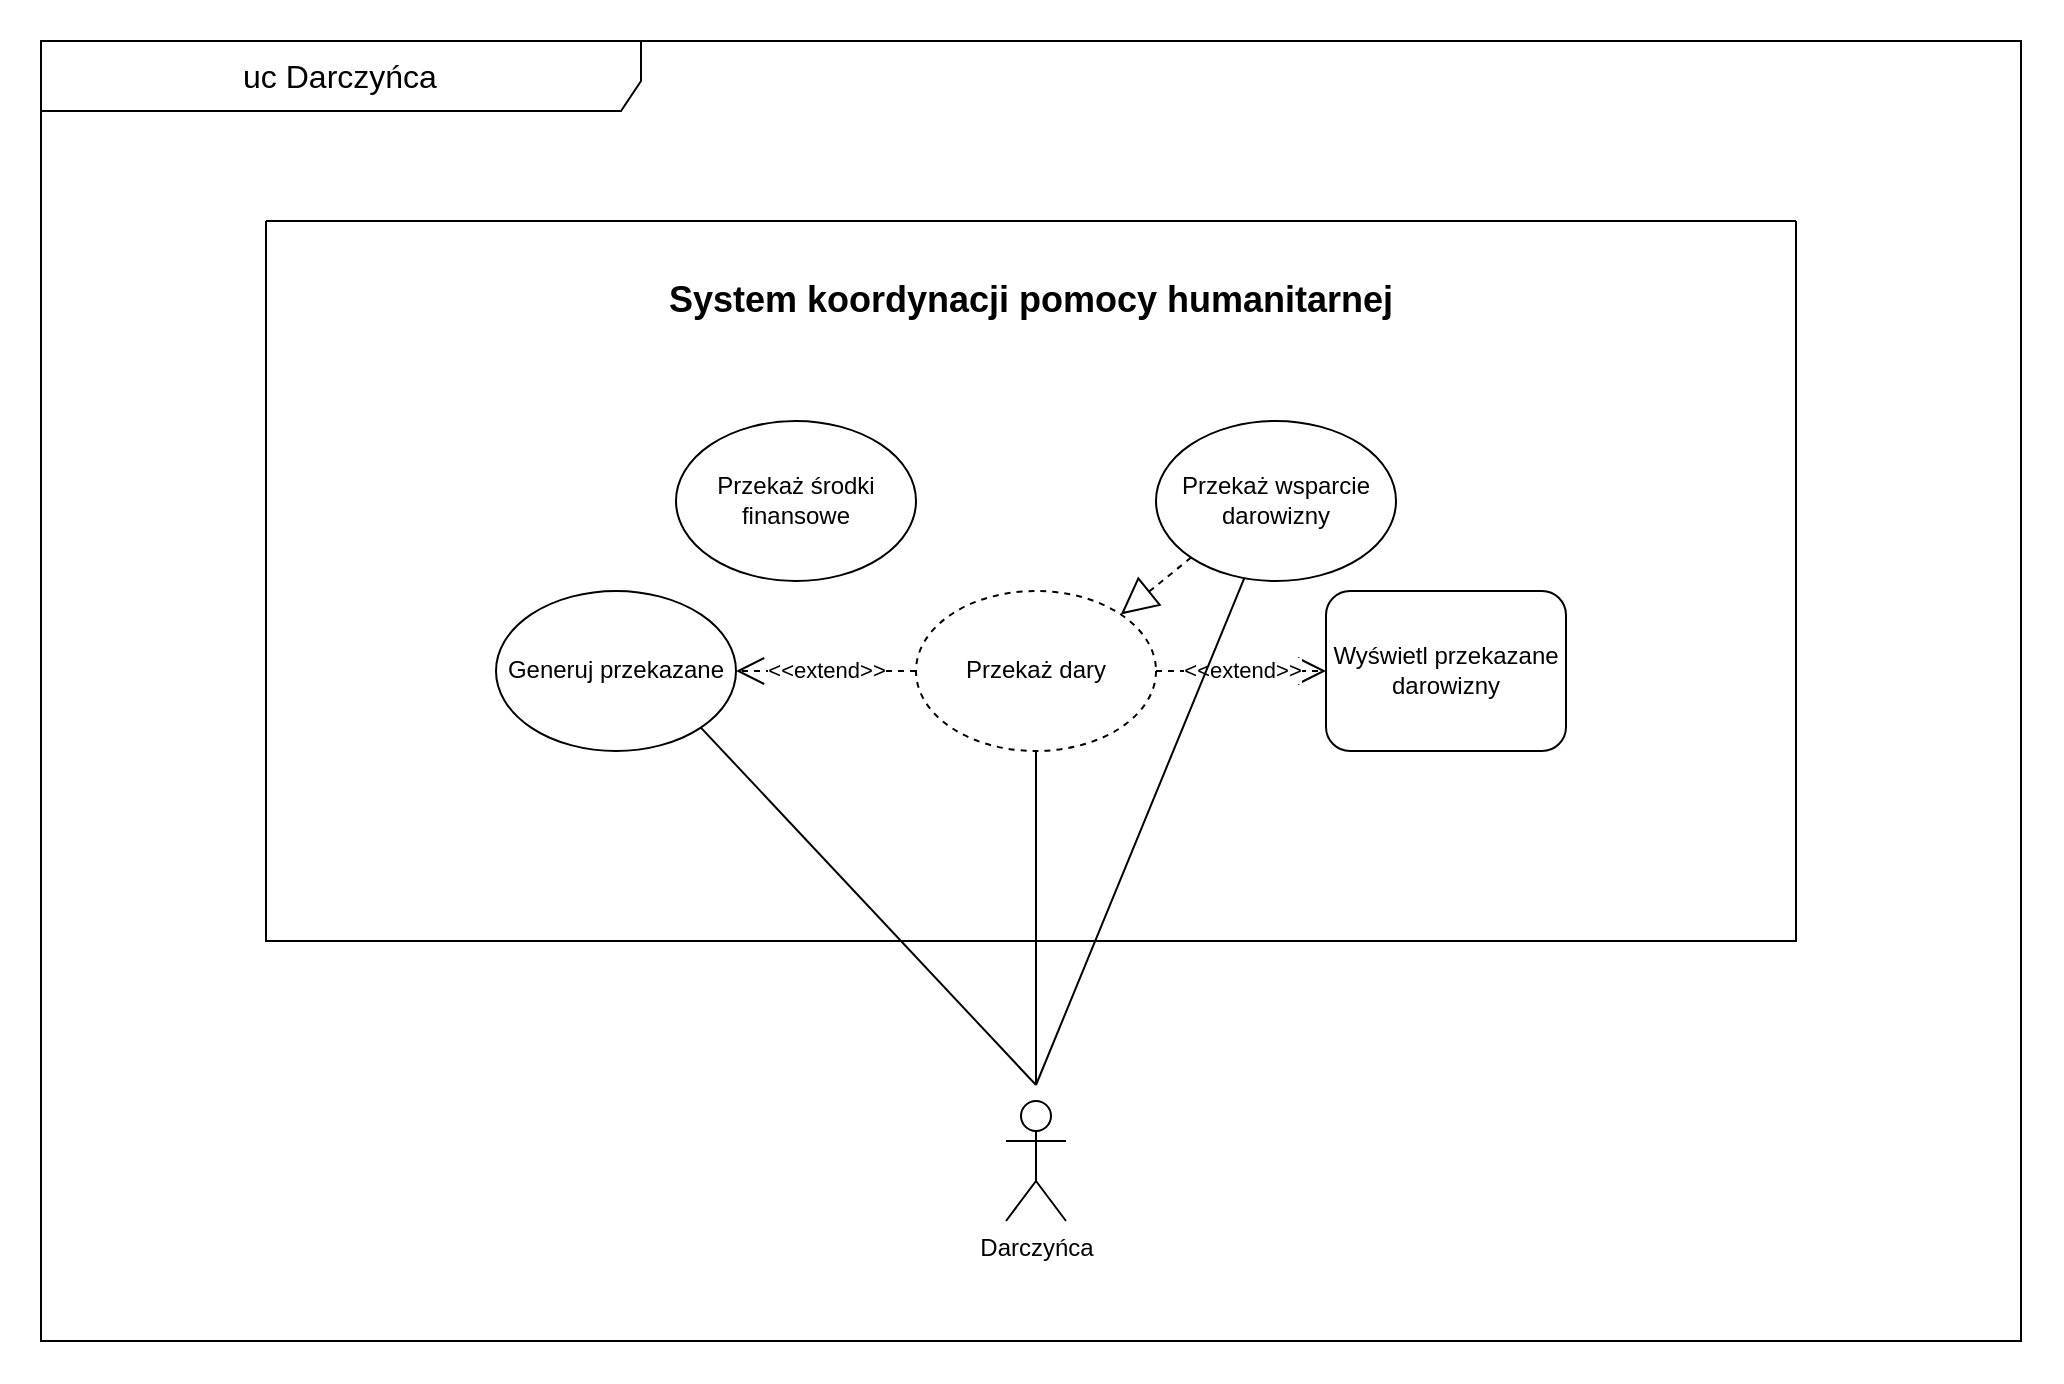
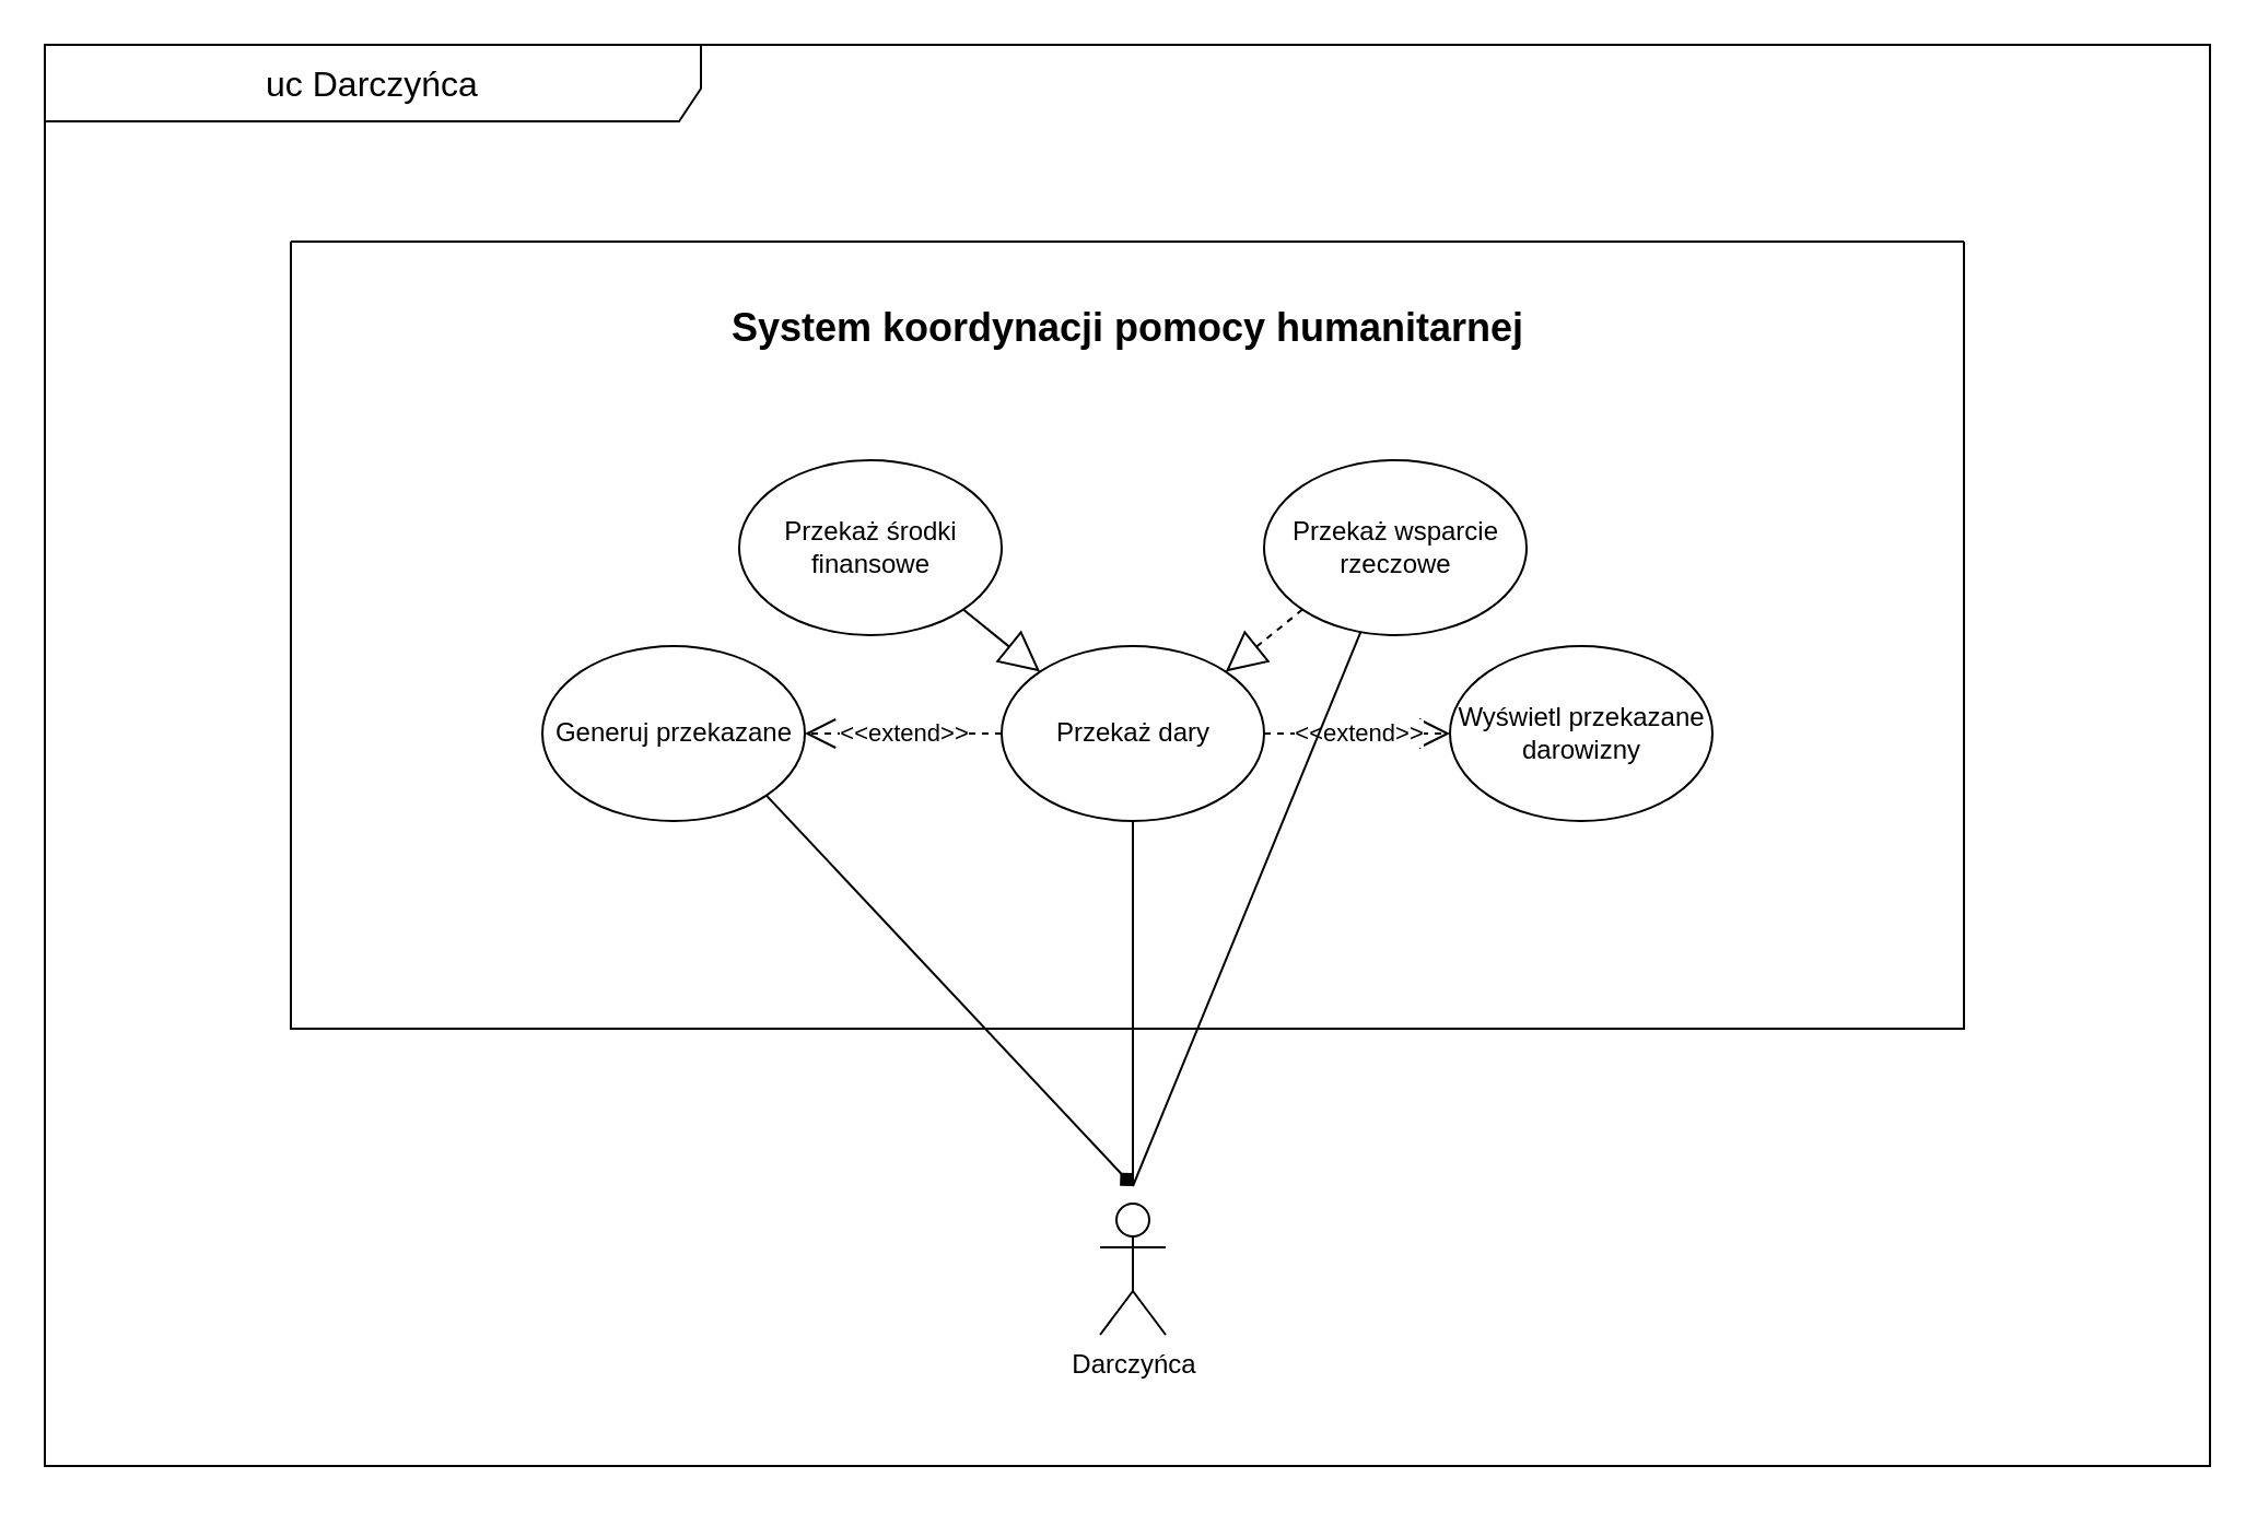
  <mxCell id="0" />
  <mxCell id="1" parent="0" />
  <mxCell id="2" value="&lt;font style=&quot;font-size: 16px;&quot;&gt;uc Darczyńca&lt;/font&gt;" style="shape=umlFrame;whiteSpace=wrap;html=1;pointerEvents=0;recursiveResize=0;container=1;collapsible=0;width=300;height=35;" vertex="1" parent="1"><mxGeometry x="20" y="20" width="990" height="650" as="geometry" /></mxCell>
  <mxCell id="3" value="" style="swimlane;startSize=0;" vertex="1" parent="2"><mxGeometry x="112.5" y="90" width="765" height="360" as="geometry"><mxRectangle x="180" y="54" width="50" height="40" as="alternateBounds" /></mxGeometry></mxCell>
  <mxCell id="4" value="&lt;b&gt;&lt;font style=&quot;font-size: 18px;&quot;&gt;System koordynacji pomocy humanitarnej&lt;/font&gt;&lt;/b&gt;" style="text;html=1;align=center;verticalAlign=middle;resizable=0;points=[];autosize=1;strokeColor=none;fillColor=none;" vertex="1" parent="3"><mxGeometry x="187.5" y="20" width="390" height="40" as="geometry" /></mxCell>
  <mxCell id="5" value="Przekaż środki finansowe" style="ellipse;whiteSpace=wrap;html=1;" vertex="1" parent="3"><mxGeometry x="205" y="100" width="120" height="80" as="geometry" /></mxCell>
- <mxCell id="6" value="Przekaż wsparcie darowizny" style="ellipse;whiteSpace=wrap;html=1;" vertex="1" parent="3"><mxGeometry x="445" y="100" width="120" height="80" as="geometry" /></mxCell>
- <mxCell id="7" value="Wyświetl przekazane darowizny" style="whiteSpace=wrap;html=1;rounded=1;" vertex="1" parent="3"><mxGeometry x="530" y="185" width="120" height="80" as="geometry" /></mxCell>
- <mxCell id="8" value="Przekaż dary" style="ellipse;whiteSpace=wrap;html=1;dashed=1;" vertex="1" parent="3"><mxGeometry x="325" y="185" width="120" height="80" as="geometry" /></mxCell>
+ <mxCell id="6" value="Przekaż wsparcie rzeczowe" style="ellipse;whiteSpace=wrap;html=1;" vertex="1" parent="3"><mxGeometry x="445" y="100" width="120" height="80" as="geometry" /></mxCell>
+ <mxCell id="7" value="Wyświetl przekazane darowizny" style="ellipse;whiteSpace=wrap;html=1;" vertex="1" parent="3"><mxGeometry x="530" y="185" width="120" height="80" as="geometry" /></mxCell>
+ <mxCell id="8" value="Przekaż dary" style="ellipse;whiteSpace=wrap;html=1;" vertex="1" parent="3"><mxGeometry x="325" y="185" width="120" height="80" as="geometry" /></mxCell>
  <mxCell id="9" value="&amp;lt;&amp;lt;extend&amp;gt;&amp;gt;" style="endArrow=open;endSize=12;dashed=1;html=1;rounded=0;entryX=0;entryY=0.5;entryDx=0;entryDy=0;exitX=1;exitY=0.5;exitDx=0;exitDy=0;" edge="1" parent="3" source="8" target="7"><mxGeometry width="160" relative="1" as="geometry"><mxPoint x="35" y="1" as="sourcePoint" /><mxPoint x="35" y="-214" as="targetPoint" /></mxGeometry></mxCell>
+ <mxCell id="10" value="" style="endArrow=block;endSize=16;endFill=0;html=1;rounded=0;entryX=0;entryY=0;entryDx=0;entryDy=0;exitX=1;exitY=1;exitDx=0;exitDy=0;" edge="1" parent="3" source="5" target="8"><mxGeometry width="160" relative="1" as="geometry"><mxPoint x="35" y="-294" as="sourcePoint" /><mxPoint x="113" y="-342" as="targetPoint" /></mxGeometry></mxCell>
  <mxCell id="11" value="" style="endArrow=block;endSize=16;endFill=0;html=1;rounded=0;entryX=1;entryY=0;entryDx=0;entryDy=0;exitX=0;exitY=1;exitDx=0;exitDy=0;dashed=1;" edge="1" parent="3" source="6" target="8"><mxGeometry width="160" relative="1" as="geometry"><mxPoint x="325" y="-349" as="sourcePoint" /><mxPoint x="197" y="-342" as="targetPoint" /></mxGeometry></mxCell>
  <mxCell id="12" value="Generuj przekazane" style="ellipse;whiteSpace=wrap;html=1;" vertex="1" parent="3"><mxGeometry x="115" y="185" width="120" height="80" as="geometry" /></mxCell>
  <mxCell id="13" value="&amp;lt;&amp;lt;extend&amp;gt;&amp;gt;" style="endArrow=open;endSize=12;dashed=1;html=1;rounded=0;entryX=1;entryY=0.5;entryDx=0;entryDy=0;exitX=0;exitY=0.5;exitDx=0;exitDy=0;" edge="1" parent="3" source="8" target="12"><mxGeometry width="160" relative="1" as="geometry"><mxPoint x="340" y="161" as="sourcePoint" /><mxPoint x="450" y="161" as="targetPoint" /></mxGeometry></mxCell>
  <mxCell id="14" value="Darczyńca" style="shape=umlActor;verticalLabelPosition=bottom;verticalAlign=top;html=1;perimeterSpacing=8;" vertex="1" parent="3"><mxGeometry x="370" y="440" width="30" height="60" as="geometry" /></mxCell>
- <mxCell id="15" value="" style="endArrow=none;html=1;rounded=0;entryX=0.5;entryY=0;entryDx=0;entryDy=0;entryPerimeter=0;exitX=1;exitY=1;exitDx=0;exitDy=0;" edge="1" parent="3" source="12" target="14"><mxGeometry width="50" height="50" relative="1" as="geometry"><mxPoint x="-45" y="60" as="sourcePoint" /><mxPoint x="5" y="10" as="targetPoint" /></mxGeometry></mxCell>
+ <mxCell id="15" value="" style="endArrow=diamond;html=1;rounded=0;entryX=0.5;entryY=0;entryDx=0;entryDy=0;entryPerimeter=0;exitX=1;exitY=1;exitDx=0;exitDy=0;" edge="1" parent="3" source="12" target="14"><mxGeometry width="50" height="50" relative="1" as="geometry"><mxPoint x="-45" y="60" as="sourcePoint" /><mxPoint x="5" y="10" as="targetPoint" /></mxGeometry></mxCell>
  <mxCell id="16" value="" style="endArrow=none;html=1;rounded=0;entryX=0.5;entryY=0;entryDx=0;entryDy=0;entryPerimeter=0;exitX=0.5;exitY=1;exitDx=0;exitDy=0;" edge="1" parent="3" source="8" target="14"><mxGeometry width="50" height="50" relative="1" as="geometry"><mxPoint x="-45" y="60" as="sourcePoint" /><mxPoint x="5" y="10" as="targetPoint" /></mxGeometry></mxCell>
  <mxCell id="17" value="" style="endArrow=none;html=1;rounded=0;exitX=0.5;exitY=0;exitDx=0;exitDy=0;exitPerimeter=0;" edge="1" parent="3" source="14" target="6"><mxGeometry width="50" height="50" relative="1" as="geometry"><mxPoint x="125" y="270" as="sourcePoint" /><mxPoint x="175" y="220" as="targetPoint" /></mxGeometry></mxCell>
